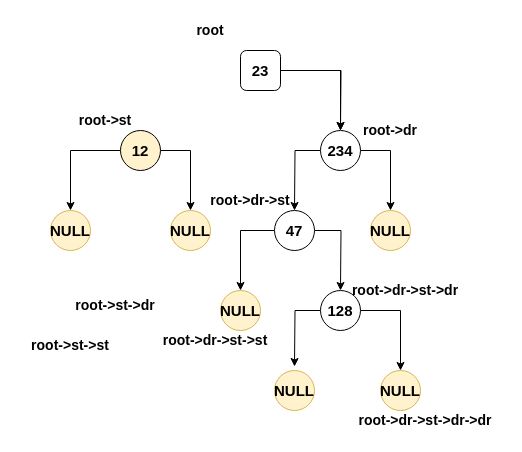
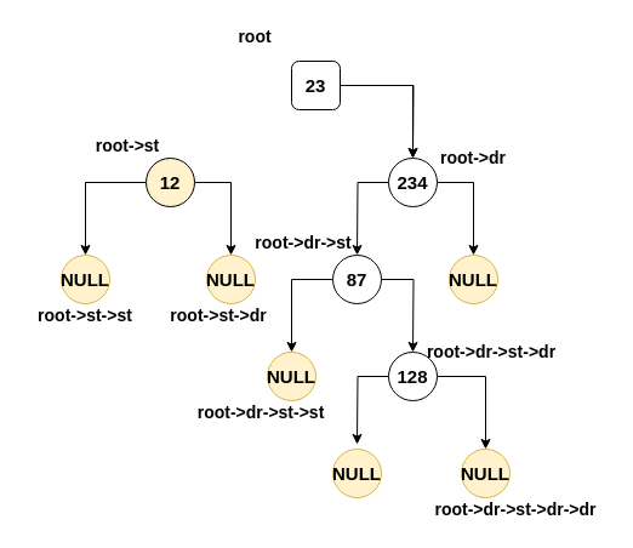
  <mxCell id="0" />
  <mxCell id="1" parent="0" />
  <mxCell id="2" style="edgeStyle=orthogonalEdgeStyle;rounded=0;orthogonalLoop=1;jettySize=auto;html=1;exitX=1;exitY=0.5;exitDx=0;exitDy=0;entryX=0.5;entryY=0;entryDx=0;entryDy=0;" edge="1" parent="1" source="4"><mxGeometry relative="1" as="geometry"><mxPoint x="340" y="130" as="targetPoint" /></mxGeometry></mxCell>
  <mxCell id="3" style="edgeStyle=orthogonalEdgeStyle;rounded=0;orthogonalLoop=1;jettySize=auto;html=1;" edge="1" parent="1" source="4" target="7"><mxGeometry relative="1" as="geometry" /></mxCell>
  <mxCell id="4" value="&lt;b&gt;&lt;font style=&quot;font-size: 15px&quot;&gt;23&lt;/font&gt;&lt;/b&gt;" style="whiteSpace=wrap;html=1;aspect=fixed;rounded=1;" vertex="1" parent="1"><mxGeometry x="240" y="50" width="40" height="40" as="geometry" /></mxCell>
  <mxCell id="5" style="edgeStyle=orthogonalEdgeStyle;rounded=0;orthogonalLoop=1;jettySize=auto;html=1;entryX=0.5;entryY=0;entryDx=0;entryDy=0;" edge="1" parent="1" source="7"><mxGeometry relative="1" as="geometry"><mxPoint x="294" y="210" as="targetPoint" /></mxGeometry></mxCell>
  <mxCell id="6" style="edgeStyle=orthogonalEdgeStyle;rounded=0;orthogonalLoop=1;jettySize=auto;html=1;entryX=0.5;entryY=0;entryDx=0;entryDy=0;" edge="1" parent="1" source="7" target="8"><mxGeometry relative="1" as="geometry" /></mxCell>
  <mxCell id="7" value="&lt;b&gt;&lt;font style=&quot;font-size: 15px&quot;&gt;234&lt;/font&gt;&lt;/b&gt;" style="ellipse;whiteSpace=wrap;html=1;aspect=fixed;" vertex="1" parent="1"><mxGeometry x="320" y="130" width="40" height="40" as="geometry" /></mxCell>
  <mxCell id="8" value="&lt;span style=&quot;font-size: 15px&quot;&gt;&lt;b&gt;NULL&lt;/b&gt;&lt;/span&gt;" style="ellipse;whiteSpace=wrap;html=1;aspect=fixed;fillColor=#fff2cc;strokeColor=#d6b656;" vertex="1" parent="1"><mxGeometry x="370" y="210" width="40" height="40" as="geometry" /></mxCell>
  <mxCell id="9" style="edgeStyle=orthogonalEdgeStyle;rounded=0;orthogonalLoop=1;jettySize=auto;html=1;entryX=0.5;entryY=0;entryDx=0;entryDy=0;" edge="1" parent="1" source="11" target="12"><mxGeometry relative="1" as="geometry" /></mxCell>
  <mxCell id="10" style="edgeStyle=orthogonalEdgeStyle;rounded=0;orthogonalLoop=1;jettySize=auto;html=1;entryX=0.5;entryY=0;entryDx=0;entryDy=0;" edge="1" parent="1" source="11" target="13"><mxGeometry relative="1" as="geometry" /></mxCell>
  <mxCell id="11" value="&lt;b&gt;&lt;font style=&quot;font-size: 15px&quot;&gt;12&lt;/font&gt;&lt;/b&gt;" style="ellipse;whiteSpace=wrap;html=1;aspect=fixed;fillColor=#fff2cc;" vertex="1" parent="1"><mxGeometry x="120" y="130" width="40" height="40" as="geometry" /></mxCell>
  <mxCell id="12" value="&lt;span style=&quot;font-size: 15px&quot;&gt;&lt;b&gt;NULL&lt;/b&gt;&lt;/span&gt;" style="ellipse;whiteSpace=wrap;html=1;aspect=fixed;fillColor=#fff2cc;strokeColor=#d6b656;" vertex="1" parent="1"><mxGeometry x="50" y="210" width="40" height="40" as="geometry" /></mxCell>
  <mxCell id="13" value="&lt;span style=&quot;font-size: 15px&quot;&gt;&lt;b&gt;NULL&lt;/b&gt;&lt;/span&gt;" style="ellipse;whiteSpace=wrap;html=1;aspect=fixed;fillColor=#fff2cc;strokeColor=#d6b656;" vertex="1" parent="1"><mxGeometry x="170" y="210" width="40" height="40" as="geometry" /></mxCell>
  <mxCell id="14" style="edgeStyle=orthogonalEdgeStyle;rounded=0;orthogonalLoop=1;jettySize=auto;html=1;exitX=0;exitY=0.5;exitDx=0;exitDy=0;entryX=0.5;entryY=0;entryDx=0;entryDy=0;" edge="1" parent="1" source="16" target="17"><mxGeometry relative="1" as="geometry" /></mxCell>
  <mxCell id="15" style="edgeStyle=orthogonalEdgeStyle;rounded=0;orthogonalLoop=1;jettySize=auto;html=1;entryX=0.5;entryY=0;entryDx=0;entryDy=0;" edge="1" parent="1" source="16"><mxGeometry relative="1" as="geometry"><mxPoint x="340" y="290" as="targetPoint" /></mxGeometry></mxCell>
- <mxCell id="16" value="&lt;b&gt;&lt;font style=&quot;font-size: 15px&quot;&gt;47&lt;/font&gt;&lt;/b&gt;" style="ellipse;whiteSpace=wrap;html=1;aspect=fixed;" vertex="1" parent="1"><mxGeometry x="274" y="210" width="40" height="40" as="geometry" /></mxCell>
+ <mxCell id="16" value="&lt;b&gt;&lt;font style=&quot;font-size: 15px&quot;&gt;87&lt;/font&gt;&lt;/b&gt;" style="ellipse;whiteSpace=wrap;html=1;aspect=fixed;" vertex="1" parent="1"><mxGeometry x="274" y="210" width="40" height="40" as="geometry" /></mxCell>
  <mxCell id="17" value="&lt;span style=&quot;font-size: 15px&quot;&gt;&lt;b&gt;NULL&lt;/b&gt;&lt;/span&gt;" style="ellipse;whiteSpace=wrap;html=1;aspect=fixed;fillColor=#fff2cc;strokeColor=#d6b656;" vertex="1" parent="1"><mxGeometry x="220" y="290" width="40" height="40" as="geometry" /></mxCell>
  <mxCell id="18" style="edgeStyle=orthogonalEdgeStyle;rounded=0;orthogonalLoop=1;jettySize=auto;html=1;" edge="1" parent="1" source="20"><mxGeometry relative="1" as="geometry"><mxPoint x="294" y="366" as="targetPoint" /></mxGeometry></mxCell>
  <mxCell id="19" style="edgeStyle=orthogonalEdgeStyle;rounded=0;orthogonalLoop=1;jettySize=auto;html=1;entryX=0.5;entryY=0;entryDx=0;entryDy=0;" edge="1" parent="1" source="20" target="22"><mxGeometry relative="1" as="geometry" /></mxCell>
  <mxCell id="20" value="&lt;b&gt;&lt;font style=&quot;font-size: 15px&quot;&gt;128&lt;/font&gt;&lt;/b&gt;" style="ellipse;whiteSpace=wrap;html=1;aspect=fixed;" vertex="1" parent="1"><mxGeometry x="320" y="290" width="40" height="40" as="geometry" /></mxCell>
  <mxCell id="21" value="&lt;span style=&quot;font-size: 15px&quot;&gt;&lt;b&gt;NULL&lt;/b&gt;&lt;/span&gt;" style="ellipse;whiteSpace=wrap;html=1;aspect=fixed;fillColor=#fff2cc;strokeColor=#d6b656;" vertex="1" parent="1"><mxGeometry x="274" y="370" width="40" height="40" as="geometry" /></mxCell>
  <mxCell id="22" value="&lt;span style=&quot;font-size: 15px&quot;&gt;&lt;b&gt;NULL&lt;/b&gt;&lt;/span&gt;" style="ellipse;whiteSpace=wrap;html=1;aspect=fixed;fillColor=#fff2cc;strokeColor=#d6b656;" vertex="1" parent="1"><mxGeometry x="380" y="370" width="40" height="40" as="geometry" /></mxCell>
  <mxCell id="23" value="&lt;b&gt;&lt;font style=&quot;font-size: 14px&quot;&gt;root&lt;/font&gt;&lt;/b&gt;" style="text;html=1;strokeColor=none;fillColor=none;align=center;verticalAlign=middle;whiteSpace=wrap;rounded=0;" vertex="1" parent="1"><mxGeometry x="190" y="20" width="40" height="20" as="geometry" /></mxCell>
  <mxCell id="24" value="&lt;b&gt;&lt;font style=&quot;font-size: 14px&quot;&gt;root-&amp;gt;st&lt;/font&gt;&lt;/b&gt;" style="text;html=1;strokeColor=none;fillColor=none;align=center;verticalAlign=middle;whiteSpace=wrap;rounded=0;" vertex="1" parent="1"><mxGeometry x="70" y="110" width="70" height="20" as="geometry" /></mxCell>
- <mxCell id="25" value="&lt;b&gt;&lt;font style=&quot;font-size: 14px&quot;&gt;root-&amp;gt;st-&amp;gt;st&lt;/font&gt;&lt;/b&gt;" style="text;html=1;strokeColor=none;fillColor=none;align=center;verticalAlign=middle;whiteSpace=wrap;rounded=0;" vertex="1" parent="1"><mxGeometry x="20" y="335" width="100" height="20" as="geometry" /></mxCell>
- <mxCell id="26" value="&lt;b&gt;&lt;font style=&quot;font-size: 14px&quot;&gt;root-&amp;gt;st-&amp;gt;dr&lt;/font&gt;&lt;/b&gt;" style="text;html=1;strokeColor=none;fillColor=none;align=center;verticalAlign=middle;whiteSpace=wrap;rounded=0;" vertex="1" parent="1"><mxGeometry x="65" y="295" width="100" height="20" as="geometry" /></mxCell>
+ <mxCell id="25" value="&lt;b&gt;&lt;font style=&quot;font-size: 14px&quot;&gt;root-&amp;gt;st-&amp;gt;st&lt;/font&gt;&lt;/b&gt;" style="text;html=1;strokeColor=none;fillColor=none;align=center;verticalAlign=middle;whiteSpace=wrap;rounded=0;" vertex="1" parent="1"><mxGeometry x="20" y="250" width="100" height="20" as="geometry" /></mxCell>
+ <mxCell id="26" value="&lt;b&gt;&lt;font style=&quot;font-size: 14px&quot;&gt;root-&amp;gt;st-&amp;gt;dr&lt;/font&gt;&lt;/b&gt;" style="text;html=1;strokeColor=none;fillColor=none;align=center;verticalAlign=middle;whiteSpace=wrap;rounded=0;" vertex="1" parent="1"><mxGeometry x="130" y="250" width="100" height="20" as="geometry" /></mxCell>
  <mxCell id="27" value="&lt;b&gt;&lt;font style=&quot;font-size: 14px&quot;&gt;root-&amp;gt;dr&lt;/font&gt;&lt;/b&gt;" style="text;html=1;strokeColor=none;fillColor=none;align=center;verticalAlign=middle;whiteSpace=wrap;rounded=0;" vertex="1" parent="1"><mxGeometry x="340" y="120" width="100" height="20" as="geometry" /></mxCell>
  <mxCell id="28" value="&lt;b&gt;&lt;font style=&quot;font-size: 14px&quot;&gt;root-&amp;gt;dr-&amp;gt;st&lt;/font&gt;&lt;/b&gt;" style="text;html=1;strokeColor=none;fillColor=none;align=center;verticalAlign=middle;whiteSpace=wrap;rounded=0;" vertex="1" parent="1"><mxGeometry x="200" y="190" width="100" height="20" as="geometry" /></mxCell>
  <mxCell id="29" value="&lt;b&gt;&lt;font style=&quot;font-size: 14px&quot;&gt;root-&amp;gt;dr-&amp;gt;st-&amp;gt;st&lt;/font&gt;&lt;/b&gt;" style="text;html=1;strokeColor=none;fillColor=none;align=center;verticalAlign=middle;whiteSpace=wrap;rounded=0;" vertex="1" parent="1"><mxGeometry x="160" y="330" width="110" height="20" as="geometry" /></mxCell>
  <mxCell id="30" value="&lt;b&gt;&lt;font style=&quot;font-size: 14px&quot;&gt;root-&amp;gt;dr-&amp;gt;st-&amp;gt;dr&lt;/font&gt;&lt;/b&gt;" style="text;html=1;strokeColor=none;fillColor=none;align=center;verticalAlign=middle;whiteSpace=wrap;rounded=0;" vertex="1" parent="1"><mxGeometry x="350" y="280" width="110" height="20" as="geometry" /></mxCell>
  <mxCell id="31" value="&lt;b&gt;&lt;font style=&quot;font-size: 14px&quot;&gt;root-&amp;gt;dr-&amp;gt;st-&amp;gt;dr-&amp;gt;dr&lt;/font&gt;&lt;/b&gt;" style="text;html=1;strokeColor=none;fillColor=none;align=center;verticalAlign=middle;whiteSpace=wrap;rounded=0;" vertex="1" parent="1"><mxGeometry x="350" y="410" width="150" height="20" as="geometry" /></mxCell>
